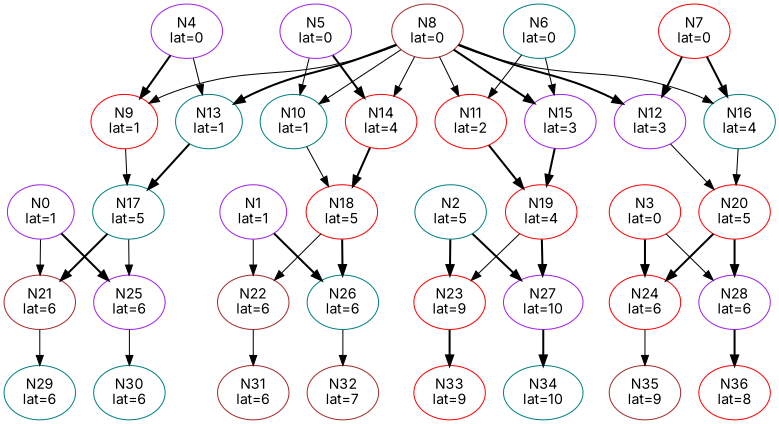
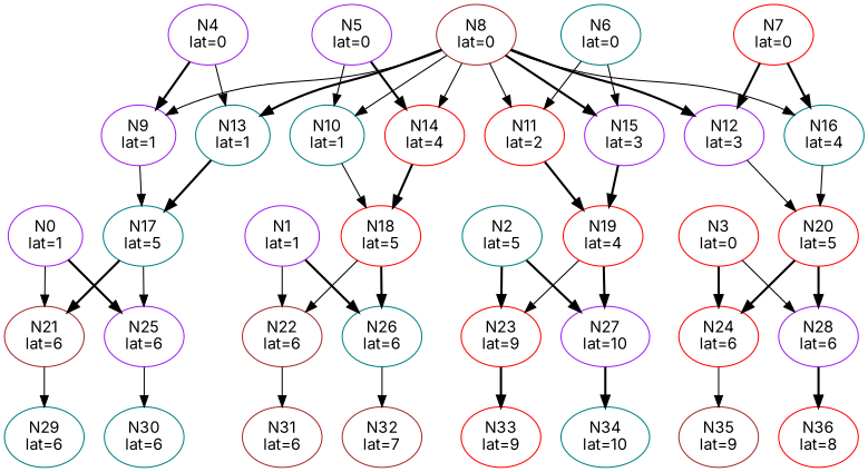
  digraph {
    fontname=Inter
    node [color=red fontname=Inter]
    edge [fontname=Inter style=solid]
    N0 [color=purple label="\N\nlat=1"]
    N21 [color=brown label="\N\nlat=6"]
    N25 [color=purple label="\N\nlat=6"]
    N29 [color=teal label="\N\nlat=6"]
    N30 [color=teal label="\N\nlat=6"]
    N1 [color=purple label="\N\nlat=1"]
    N22 [color=brown label="\N\nlat=6"]
    N26 [color=teal label="\N\nlat=6"]
    N31 [color=brown label="\N\nlat=6"]
    N32 [color=brown label="\N\nlat=7"]
    N2 [color=teal label="\N\nlat=5"]
    N23 [label="\N\nlat=9"]
    N27 [color=purple label="\N\nlat=10"]
    N33 [label="\N\nlat=9"]
    N34 [color=teal label="\N\nlat=10"]
    N3 [label="\N\nlat=0"]
    N24 [label="\N\nlat=6"]
    N28 [color=purple label="\N\nlat=6"]
    N35 [color=brown label="\N\nlat=9"]
    N36 [label="\N\nlat=8"]
    N4 [color=purple label="\N\nlat=0"]
-   N9 [label="\N\nlat=1"]
+   N9 [color=purple label="\N\nlat=1"]
    N13 [color=teal label="\N\nlat=1"]
    N17 [color=teal label="\N\nlat=5"]
    N5 [color=purple label="\N\nlat=0"]
    N10 [color=teal label="\N\nlat=1"]
    N14 [label="\N\nlat=4"]
    N18 [label="\N\nlat=5"]
    N6 [color=teal label="\N\nlat=0"]
    N11 [label="\N\nlat=2"]
    N15 [color=purple label="\N\nlat=3"]
    N19 [label="\N\nlat=4"]
    N7 [label="\N\nlat=0"]
    N12 [color=purple label="\N\nlat=3"]
    N16 [color=teal label="\N\nlat=4"]
    N20 [label="\N\nlat=5"]
    N8 [color=brown label="\N\nlat=0"]
    N0 -> N21
    N0 -> N25 [style=bold]
    N21 -> N29
    N25 -> N30
    N1 -> N22
    N1 -> N26 [style=bold]
    N22 -> N31
    N26 -> N32
    N2 -> N23 [style=bold]
    N2 -> N27 [style=bold]
    N23 -> N33 [style=bold]
    N27 -> N34 [style=bold]
    N3 -> N24 [style=bold]
    N3 -> N28
    N24 -> N35
    N28 -> N36 [style=bold]
    N4 -> N9 [style=bold]
    N4 -> N13
    N9 -> N17
    N13 -> N17 [style=bold]
    N17 -> N21 [style=bold]
    N17 -> N25
    N5 -> N10
    N5 -> N14 [style=bold]
    N10 -> N18
    N14 -> N18 [style=bold]
    N18 -> N22
    N18 -> N26 [style=bold]
    N6 -> N11
    N6 -> N15
    N11 -> N19 [style=bold]
    N15 -> N19 [style=bold]
    N19 -> N23
    N19 -> N27 [style=bold]
    N7 -> N12 [style=bold]
    N7 -> N16 [style=bold]
    N12 -> N20
    N16 -> N20
    N20 -> N24 [style=bold]
    N20 -> N28 [style=bold]
    N8 -> N9
    N8 -> N13 [style=bold]
    N8 -> N10
    N8 -> N14
    N8 -> N11
    N8 -> N15 [style=bold]
    N8 -> N12 [style=bold]
    N8 -> N16
  }
